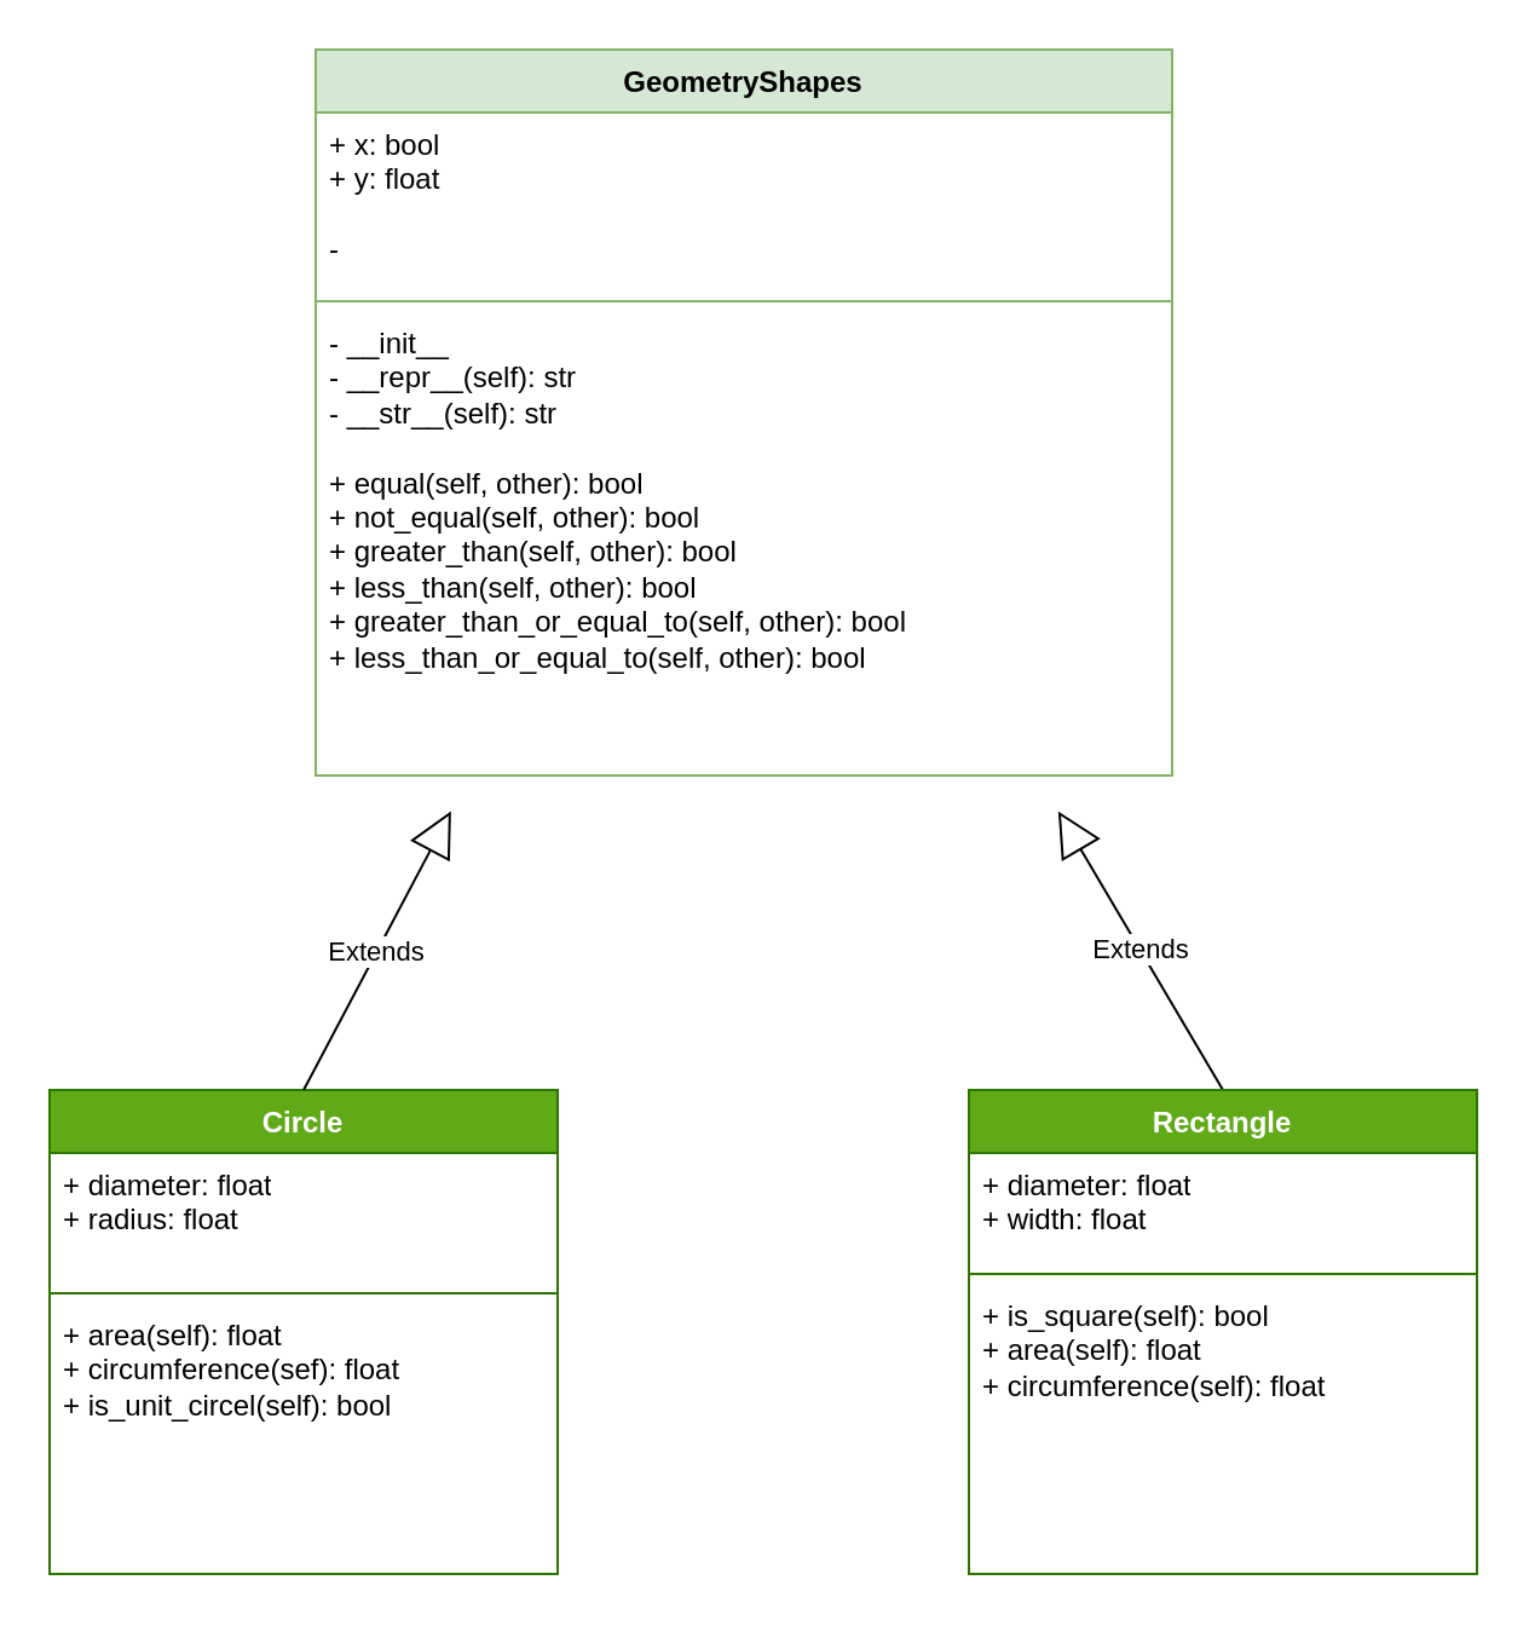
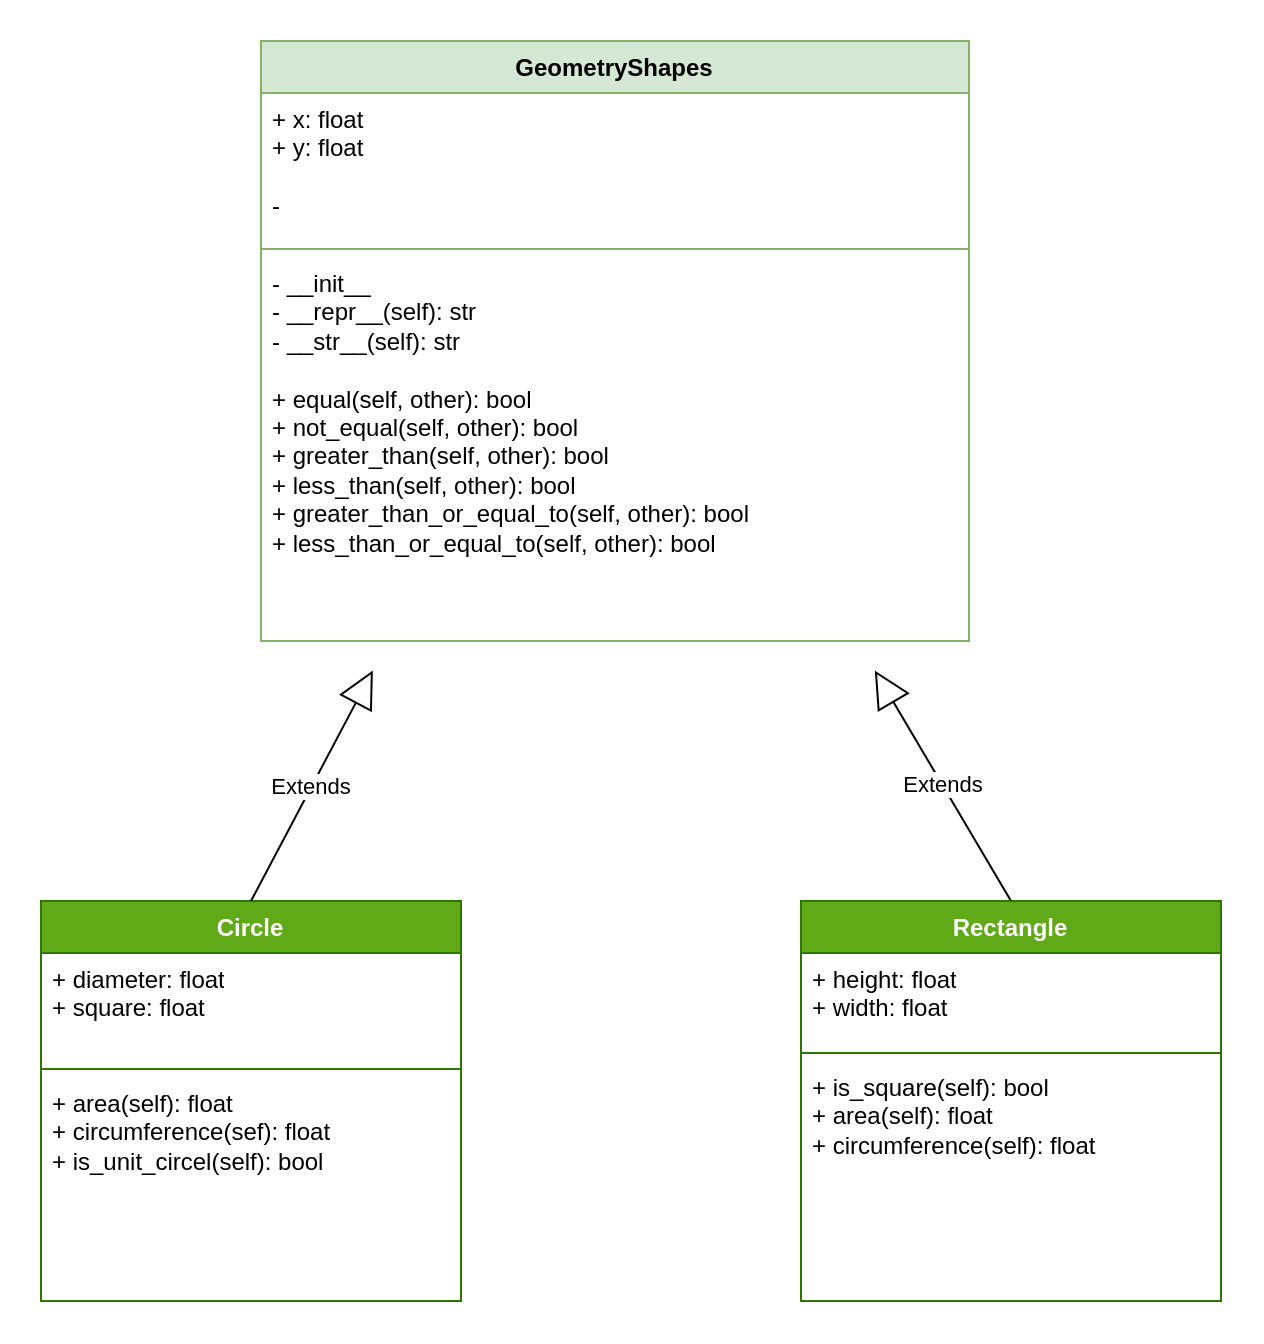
  <mxCell id="0" />
  <mxCell id="1" parent="0" />
  <mxCell id="2" value="GeometryShapes" style="swimlane;fontStyle=1;align=center;verticalAlign=top;childLayout=stackLayout;horizontal=1;startSize=26;horizontalStack=0;resizeParent=1;resizeParentMax=0;resizeLast=0;collapsible=1;marginBottom=0;whiteSpace=wrap;html=1;fillColor=#d5e8d4;strokeColor=#82b366;" parent="1" vertex="1"><mxGeometry x="130" y="20" width="354" height="300" as="geometry" /></mxCell>
- <mxCell id="3" value="+ x: bool&lt;br&gt;+ y: float&lt;br&gt;&lt;br&gt;-&amp;nbsp;" style="text;strokeColor=none;fillColor=none;align=left;verticalAlign=top;spacingLeft=4;spacingRight=4;overflow=hidden;rotatable=0;points=[[0,0.5],[1,0.5]];portConstraint=eastwest;whiteSpace=wrap;html=1;" parent="2" vertex="1"><mxGeometry y="26" width="354" height="74" as="geometry" /></mxCell>
+ <mxCell id="3" value="+ x: float&lt;br&gt;+ y: float&lt;br&gt;&lt;br&gt;-&amp;nbsp;" style="text;strokeColor=none;fillColor=none;align=left;verticalAlign=top;spacingLeft=4;spacingRight=4;overflow=hidden;rotatable=0;points=[[0,0.5],[1,0.5]];portConstraint=eastwest;whiteSpace=wrap;html=1;" parent="2" vertex="1"><mxGeometry y="26" width="354" height="74" as="geometry" /></mxCell>
  <mxCell id="4" value="" style="line;strokeWidth=1;fillColor=none;align=left;verticalAlign=middle;spacingTop=-1;spacingLeft=3;spacingRight=3;rotatable=0;labelPosition=right;points=[];portConstraint=eastwest;strokeColor=inherit;" parent="2" vertex="1"><mxGeometry y="100" width="354" height="8" as="geometry" /></mxCell>
  <mxCell id="5" value="- __init__&lt;br&gt;- __repr__(self): str&lt;br&gt;- __str__(self): str&lt;br&gt;&lt;br&gt;+ equal(self, other): bool&lt;br&gt;+ not_equal(self, other): bool&lt;br&gt;+ greater_than(self, other): bool&lt;br&gt;+ less_than(self, other): bool&lt;br&gt;+ greater_than_or_equal_to(self, other): bool&lt;br&gt;+ less_than_or_equal_to(self, other): bool" style="text;strokeColor=none;fillColor=none;align=left;verticalAlign=top;spacingLeft=4;spacingRight=4;overflow=hidden;rotatable=0;points=[[0,0.5],[1,0.5]];portConstraint=eastwest;whiteSpace=wrap;html=1;" parent="2" vertex="1"><mxGeometry y="108" width="354" height="192" as="geometry" /></mxCell>
  <mxCell id="6" value="Circle" style="swimlane;fontStyle=1;align=center;verticalAlign=top;childLayout=stackLayout;horizontal=1;startSize=26;horizontalStack=0;resizeParent=1;resizeParentMax=0;resizeLast=0;collapsible=1;marginBottom=0;whiteSpace=wrap;html=1;fillColor=#60a917;strokeColor=#2D7600;fontColor=#ffffff;" parent="1" vertex="1"><mxGeometry x="20" y="450" width="210" height="200" as="geometry" /></mxCell>
- <mxCell id="7" value="+ diameter: float&lt;br&gt;+ radius: float" style="text;strokeColor=none;fillColor=none;align=left;verticalAlign=top;spacingLeft=4;spacingRight=4;overflow=hidden;rotatable=0;points=[[0,0.5],[1,0.5]];portConstraint=eastwest;whiteSpace=wrap;html=1;" parent="6" vertex="1"><mxGeometry y="26" width="210" height="54" as="geometry" /></mxCell>
+ <mxCell id="7" value="+ diameter: float&lt;br&gt;+ square: float" style="text;strokeColor=none;fillColor=none;align=left;verticalAlign=top;spacingLeft=4;spacingRight=4;overflow=hidden;rotatable=0;points=[[0,0.5],[1,0.5]];portConstraint=eastwest;whiteSpace=wrap;html=1;" parent="6" vertex="1"><mxGeometry y="26" width="210" height="54" as="geometry" /></mxCell>
  <mxCell id="8" value="" style="line;strokeWidth=1;fillColor=none;align=left;verticalAlign=middle;spacingTop=-1;spacingLeft=3;spacingRight=3;rotatable=0;labelPosition=right;points=[];portConstraint=eastwest;strokeColor=inherit;" parent="6" vertex="1"><mxGeometry y="80" width="210" height="8" as="geometry" /></mxCell>
  <mxCell id="9" value="+ area(self): float&lt;br&gt;+&amp;nbsp;circumference(sef): float&lt;br&gt;+ is_unit_circel(self): bool" style="text;strokeColor=none;fillColor=none;align=left;verticalAlign=top;spacingLeft=4;spacingRight=4;overflow=hidden;rotatable=0;points=[[0,0.5],[1,0.5]];portConstraint=eastwest;whiteSpace=wrap;html=1;" parent="6" vertex="1"><mxGeometry y="88" width="210" height="112" as="geometry" /></mxCell>
  <mxCell id="10" value="Extends" style="endArrow=block;endSize=16;endFill=0;html=1;rounded=0;exitX=0.5;exitY=0;exitDx=0;exitDy=0;entryX=0.158;entryY=1.077;entryDx=0;entryDy=0;entryPerimeter=0;" parent="1" source="6" target="5" edge="1"><mxGeometry width="160" relative="1" as="geometry"><mxPoint x="260" y="340" as="sourcePoint" /><mxPoint x="240" y="270" as="targetPoint" /></mxGeometry></mxCell>
  <mxCell id="11" value="Extends" style="endArrow=block;endSize=16;endFill=0;html=1;rounded=0;exitX=0.5;exitY=0;exitDx=0;exitDy=0;entryX=0.867;entryY=1.077;entryDx=0;entryDy=0;entryPerimeter=0;" parent="1" source="12" target="5" edge="1"><mxGeometry width="160" relative="1" as="geometry"><mxPoint x="480" y="340" as="sourcePoint" /><mxPoint x="360" y="280" as="targetPoint" /><Array as="points" /></mxGeometry></mxCell>
  <mxCell id="12" value="Rectangle" style="swimlane;fontStyle=1;align=center;verticalAlign=top;childLayout=stackLayout;horizontal=1;startSize=26;horizontalStack=0;resizeParent=1;resizeParentMax=0;resizeLast=0;collapsible=1;marginBottom=0;whiteSpace=wrap;html=1;fillColor=#60a917;strokeColor=#2D7600;fontColor=#ffffff;" parent="1" vertex="1"><mxGeometry x="400" y="450" width="210" height="200" as="geometry" /></mxCell>
- <mxCell id="13" value="+ diameter: float&lt;br&gt;+ width: float" style="text;strokeColor=none;fillColor=none;align=left;verticalAlign=top;spacingLeft=4;spacingRight=4;overflow=hidden;rotatable=0;points=[[0,0.5],[1,0.5]];portConstraint=eastwest;whiteSpace=wrap;html=1;" parent="12" vertex="1"><mxGeometry y="26" width="210" height="46" as="geometry" /></mxCell>
+ <mxCell id="13" value="+ height: float&lt;br&gt;+ width: float" style="text;strokeColor=none;fillColor=none;align=left;verticalAlign=top;spacingLeft=4;spacingRight=4;overflow=hidden;rotatable=0;points=[[0,0.5],[1,0.5]];portConstraint=eastwest;whiteSpace=wrap;html=1;" parent="12" vertex="1"><mxGeometry y="26" width="210" height="46" as="geometry" /></mxCell>
  <mxCell id="14" value="" style="line;strokeWidth=1;fillColor=none;align=left;verticalAlign=middle;spacingTop=-1;spacingLeft=3;spacingRight=3;rotatable=0;labelPosition=right;points=[];portConstraint=eastwest;strokeColor=inherit;" parent="12" vertex="1"><mxGeometry y="72" width="210" height="8" as="geometry" /></mxCell>
  <mxCell id="15" value="+ is_square(self): bool&lt;br&gt;+ area(self): float&lt;br style=&quot;border-color: var(--border-color);&quot;&gt;+&amp;nbsp;circumference(self): float" style="text;strokeColor=none;fillColor=none;align=left;verticalAlign=top;spacingLeft=4;spacingRight=4;overflow=hidden;rotatable=0;points=[[0,0.5],[1,0.5]];portConstraint=eastwest;whiteSpace=wrap;html=1;" parent="12" vertex="1"><mxGeometry y="80" width="210" height="120" as="geometry" /></mxCell>
